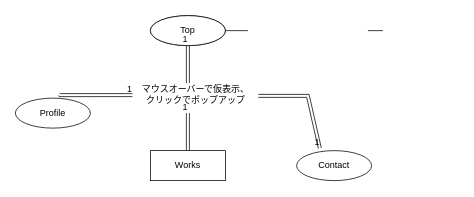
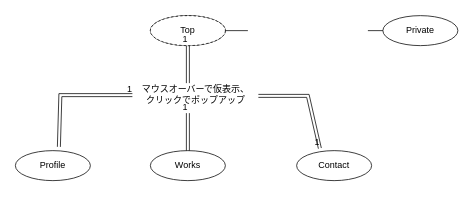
  <mxCell id="0" />
  <mxCell id="1" parent="0" />
  <mxCell id="2" value="Attribute" style="ellipse;whiteSpace=wrap;html=1;align=center;" vertex="1" parent="1"><mxGeometry x="200" y="20" width="100" height="40" as="geometry" /></mxCell>
- <mxCell id="3" value="Top" style="ellipse;whiteSpace=wrap;html=1;align=center;" vertex="1" parent="1"><mxGeometry x="200" y="20" width="100" height="40" as="geometry" /></mxCell>
- <mxCell id="4" value="Profile" style="ellipse;whiteSpace=wrap;html=1;align=center;" vertex="1" parent="1"><mxGeometry x="20" y="130" width="100" height="40" as="geometry" /></mxCell>
- <mxCell id="5" value="Works" style="whiteSpace=wrap;html=1;align=center;rounded=0;" vertex="1" parent="1"><mxGeometry x="200" y="200" width="100" height="40" as="geometry" /></mxCell>
+ <mxCell id="3" value="Top" style="ellipse;whiteSpace=wrap;html=1;align=center;dashed=1;" vertex="1" parent="1"><mxGeometry x="200" y="20" width="100" height="40" as="geometry" /></mxCell>
+ <mxCell id="4" value="Profile" style="ellipse;whiteSpace=wrap;html=1;align=center;" vertex="1" parent="1"><mxGeometry x="20" y="200" width="100" height="40" as="geometry" /></mxCell>
+ <mxCell id="5" value="Works" style="ellipse;whiteSpace=wrap;html=1;align=center;" vertex="1" parent="1"><mxGeometry x="200" y="200" width="100" height="40" as="geometry" /></mxCell>
  <mxCell id="6" value="Contact" style="ellipse;whiteSpace=wrap;html=1;align=center;" vertex="1" parent="1"><mxGeometry x="395" y="200" width="100" height="40" as="geometry" /></mxCell>
  <mxCell id="7" value="" style="shape=link;html=1;rounded=0;entryX=0.5;entryY=1;entryDx=0;entryDy=0;" edge="1" parent="1" target="3"><mxGeometry relative="1" as="geometry"><mxPoint x="250" y="110" as="sourcePoint" /><mxPoint x="330" y="40" as="targetPoint" /></mxGeometry></mxCell>
  <mxCell id="8" value="1" style="resizable=0;html=1;align=right;verticalAlign=bottom;" connectable="0" vertex="1" parent="7"><mxGeometry x="1" relative="1" as="geometry" /></mxCell>
  <mxCell id="9" value="マウスオーバーで仮表示、&lt;br&gt;クリックでポップアップ" style="text;html=1;align=center;verticalAlign=middle;resizable=0;points=[];autosize=1;" vertex="1" parent="1"><mxGeometry x="180" y="110" width="160" height="30" as="geometry" /></mxCell>
  <mxCell id="10" value="" style="shape=link;html=1;rounded=0;exitX=0.5;exitY=0;exitDx=0;exitDy=0;" edge="1" parent="1" source="5"><mxGeometry relative="1" as="geometry"><mxPoint x="170" y="30" as="sourcePoint" /><mxPoint x="250" y="150" as="targetPoint" /></mxGeometry></mxCell>
  <mxCell id="11" value="1" style="resizable=0;html=1;align=right;verticalAlign=bottom;" connectable="0" vertex="1" parent="10"><mxGeometry x="1" relative="1" as="geometry" /></mxCell>
  <mxCell id="12" value="" style="shape=link;html=1;rounded=0;entryX=-0.025;entryY=0.533;entryDx=0;entryDy=0;entryPerimeter=0;width=4;exitX=0.58;exitY=-0.125;exitDx=0;exitDy=0;exitPerimeter=0;" edge="1" parent="1" source="4" target="9"><mxGeometry relative="1" as="geometry"><mxPoint x="50" y="126" as="sourcePoint" /><mxPoint x="330" y="30" as="targetPoint" /><Array as="points"><mxPoint x="80" y="126" /></Array></mxGeometry></mxCell>
  <mxCell id="13" value="1" style="resizable=0;html=1;align=right;verticalAlign=bottom;" connectable="0" vertex="1" parent="12"><mxGeometry x="1" relative="1" as="geometry" /></mxCell>
  <mxCell id="14" value="" style="shape=link;html=1;rounded=0;exitX=1.025;exitY=0.567;exitDx=0;exitDy=0;exitPerimeter=0;entryX=0.31;entryY=-0.075;entryDx=0;entryDy=0;entryPerimeter=0;" edge="1" parent="1" source="9" target="6"><mxGeometry relative="1" as="geometry"><mxPoint x="170" y="30" as="sourcePoint" /><mxPoint x="430" y="127" as="targetPoint" /><Array as="points"><mxPoint x="410" y="127" /></Array></mxGeometry></mxCell>
  <mxCell id="15" value="1" style="resizable=0;html=1;align=right;verticalAlign=bottom;" connectable="0" vertex="1" parent="14"><mxGeometry x="1" relative="1" as="geometry" /></mxCell>
+ <mxCell id="16" value="Private" style="ellipse;whiteSpace=wrap;html=1;align=center;" vertex="1" parent="1"><mxGeometry x="510" y="20" width="100" height="40" as="geometry" /></mxCell>
  <mxCell id="17" value="" style="line;strokeWidth=1;rotatable=0;dashed=0;labelPosition=right;align=left;verticalAlign=middle;spacingTop=0;spacingLeft=6;points=[];portConstraint=eastwest;" vertex="1" parent="1"><mxGeometry x="300" y="35" width="30" height="10" as="geometry" /></mxCell>
  <mxCell id="18" value="" style="line;strokeWidth=1;rotatable=0;dashed=0;labelPosition=right;align=left;verticalAlign=middle;spacingTop=0;spacingLeft=6;points=[];portConstraint=eastwest;" vertex="1" parent="1"><mxGeometry x="490" y="35" width="20" height="10" as="geometry" /></mxCell>
